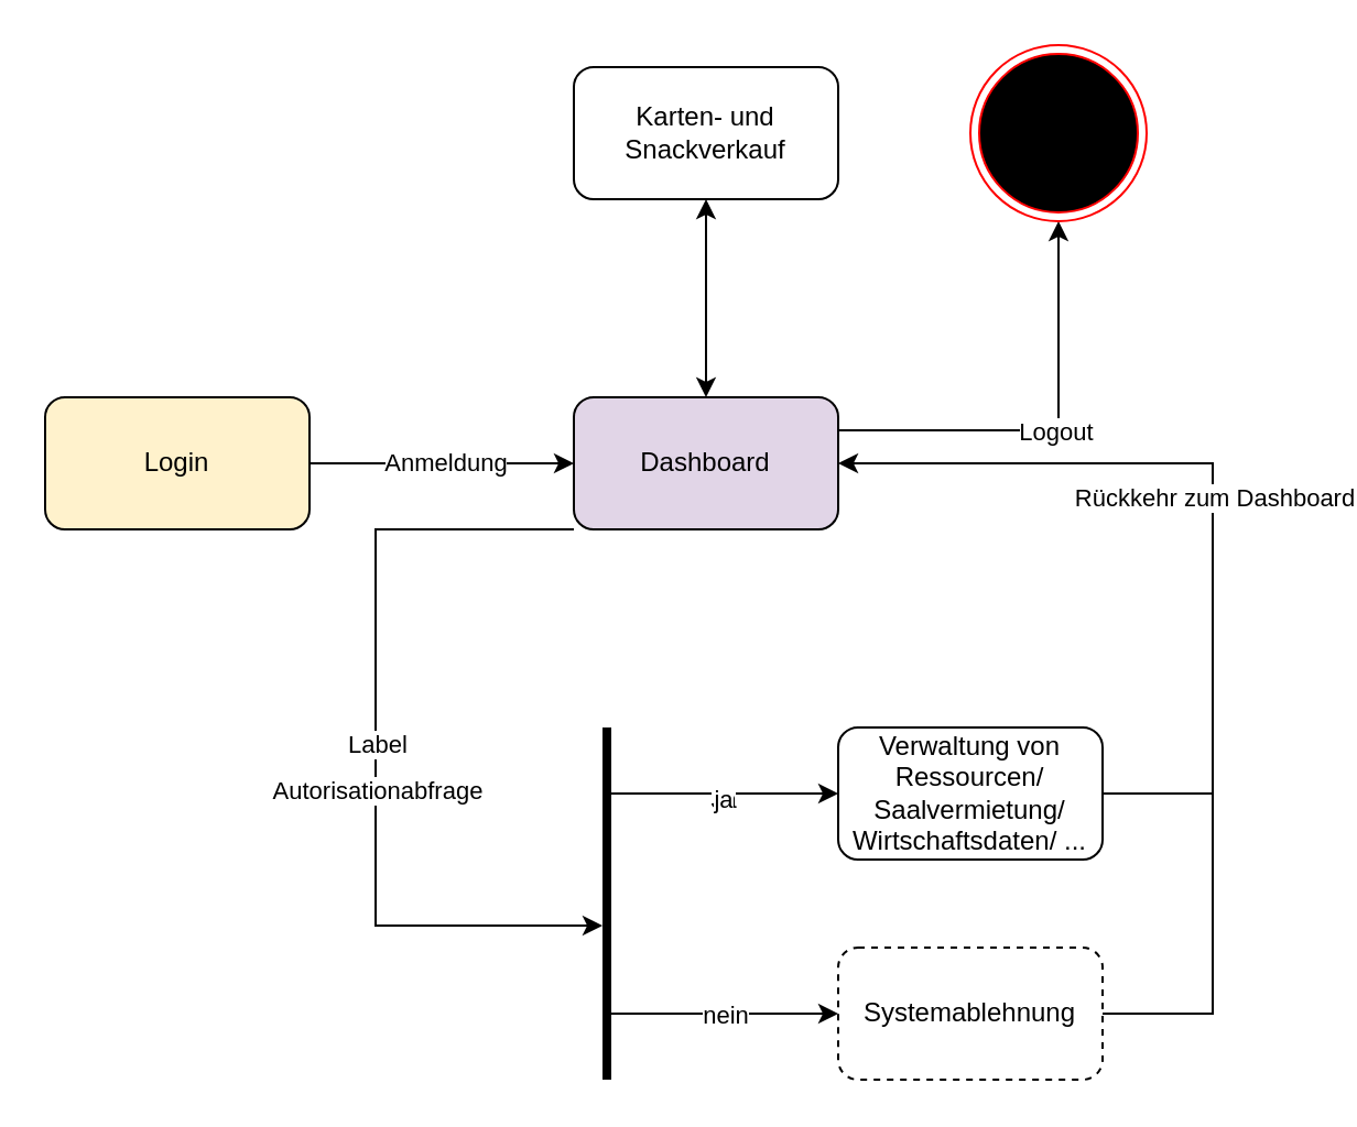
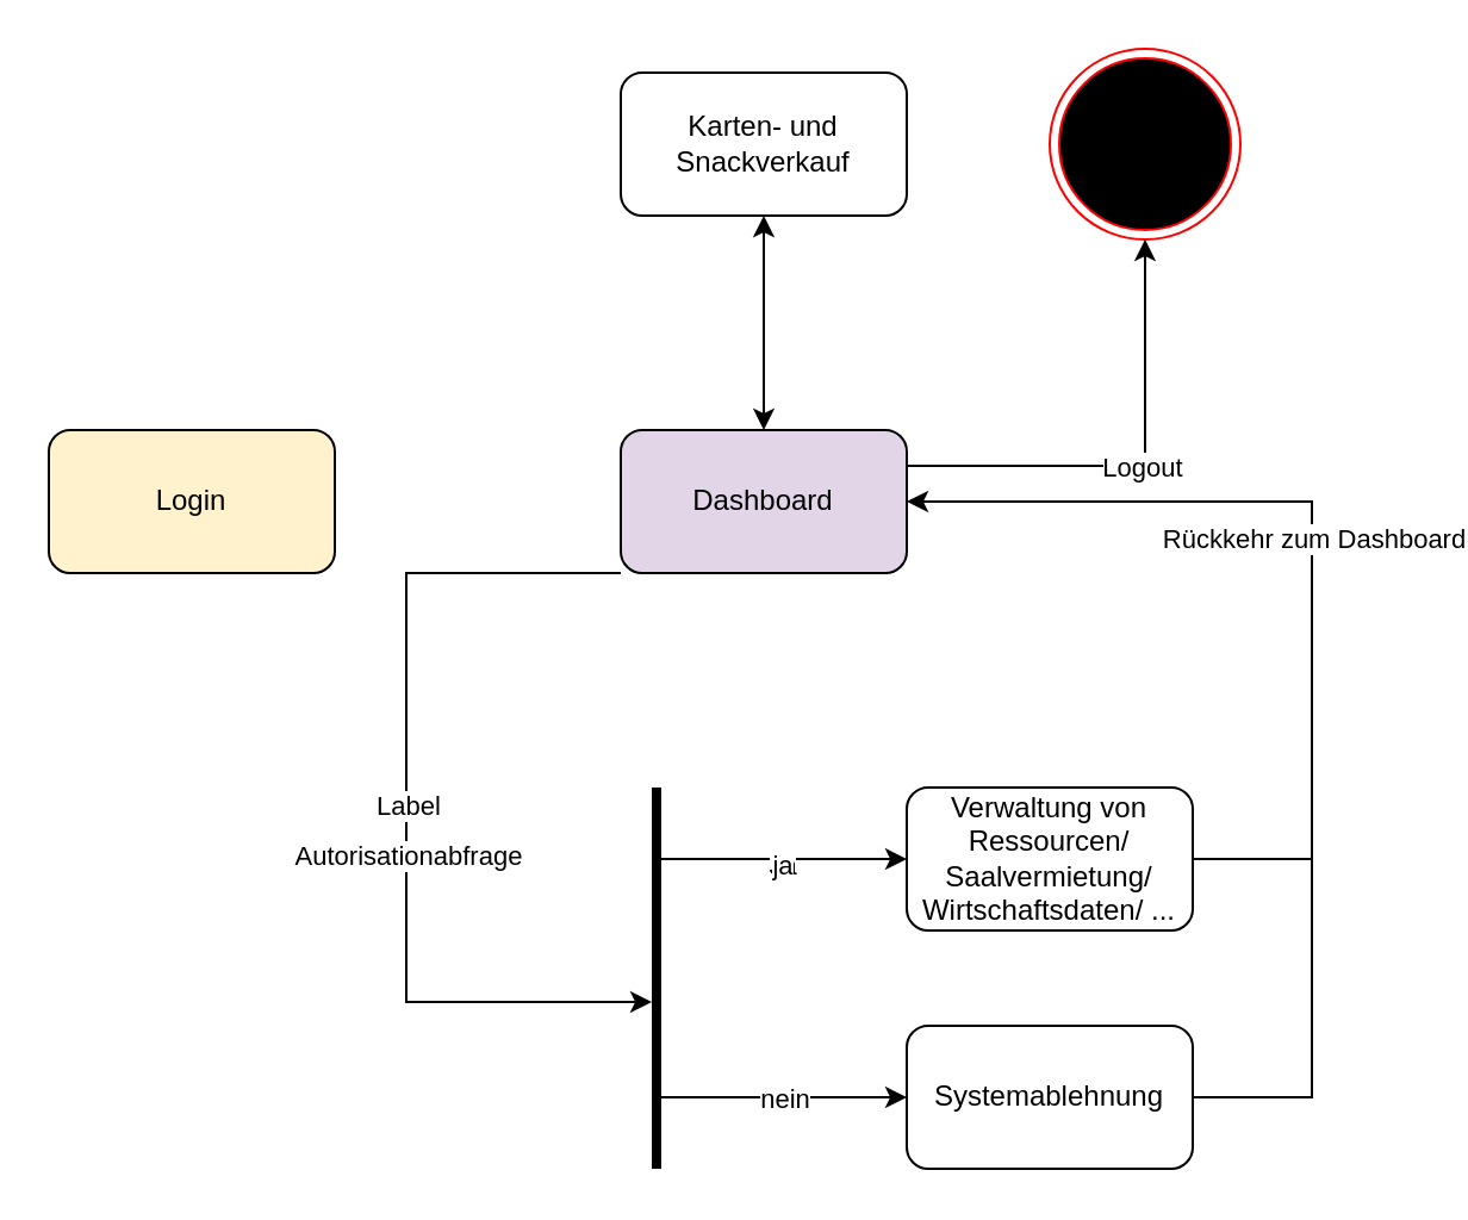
  <mxCell id="0" />
  <mxCell id="1" parent="0" />
  <mxCell id="2" value="Login" style="rounded=1;whiteSpace=wrap;html=1;fillColor=#fff2cc;" parent="1" vertex="1"><mxGeometry x="20" y="180" width="120" height="60" as="geometry" /></mxCell>
  <mxCell id="3" value="Dashboard" style="rounded=1;whiteSpace=wrap;html=1;fillColor=#e1d5e7;" parent="1" vertex="1"><mxGeometry x="260" y="180" width="120" height="60" as="geometry" /></mxCell>
- <mxCell id="4" value="" style="endArrow=classic;html=1;rounded=0;exitX=1;exitY=0.5;exitDx=0;exitDy=0;entryX=0;entryY=0.5;entryDx=0;entryDy=0;" parent="1" source="2" target="3" edge="1"><mxGeometry relative="1" as="geometry"><mxPoint x="190" y="220" as="sourcePoint" /><mxPoint x="150" y="250" as="targetPoint" /></mxGeometry></mxCell>
- <mxCell id="5" value="Label" style="edgeLabel;resizable=0;html=1;;align=center;verticalAlign=middle;" parent="4" connectable="0" vertex="1"><mxGeometry relative="1" as="geometry" /></mxCell>
- <mxCell id="6" value="Anmeldung" style="edgeLabel;html=1;align=center;verticalAlign=middle;resizable=0;points=[];" parent="4" vertex="1" connectable="0"><mxGeometry x="0.02" y="1" relative="1" as="geometry"><mxPoint as="offset" /></mxGeometry></mxCell>
  <mxCell id="7" value="Karten- und Snackverkauf" style="rounded=1;whiteSpace=wrap;html=1;" parent="1" vertex="1"><mxGeometry x="260" y="30" width="120" height="60" as="geometry" /></mxCell>
  <mxCell id="8" value="" style="endArrow=classic;startArrow=classic;html=1;rounded=0;entryX=0.5;entryY=1;entryDx=0;entryDy=0;exitX=0.5;exitY=0;exitDx=0;exitDy=0;" parent="1" source="3" target="7" edge="1"><mxGeometry width="50" height="50" relative="1" as="geometry"><mxPoint x="210" y="190" as="sourcePoint" /><mxPoint x="260" y="140" as="targetPoint" /></mxGeometry></mxCell>
  <mxCell id="9" value="" style="line;strokeWidth=4;direction=south;html=1;perimeter=backbonePerimeter;points=[];outlineConnect=0;" parent="1" vertex="1"><mxGeometry x="270" y="330" width="10" height="160" as="geometry" /></mxCell>
  <mxCell id="10" value="" style="endArrow=classic;html=1;rounded=0;exitX=0;exitY=1;exitDx=0;exitDy=0;" parent="1" source="3" target="9" edge="1"><mxGeometry relative="1" as="geometry"><mxPoint x="200" y="430" as="sourcePoint" /><mxPoint x="270" y="420" as="targetPoint" /><Array as="points"><mxPoint x="170" y="240" /><mxPoint x="170" y="420" /></Array></mxGeometry></mxCell>
  <mxCell id="11" value="Label" style="edgeLabel;resizable=0;html=1;;align=center;verticalAlign=middle;" parent="10" connectable="0" vertex="1"><mxGeometry relative="1" as="geometry" /></mxCell>
  <mxCell id="12" value="Autorisationabfrage" style="edgeLabel;html=1;align=center;verticalAlign=middle;resizable=0;points=[];" parent="10" vertex="1" connectable="0"><mxGeometry x="0.115" relative="1" as="geometry"><mxPoint as="offset" /></mxGeometry></mxCell>
  <mxCell id="13" value="Verwaltung von Ressourcen/ Saalvermietung/ Wirtschaftsdaten/ ..." style="rounded=1;whiteSpace=wrap;html=1;" parent="1" vertex="1"><mxGeometry x="380" y="330" width="120" height="60" as="geometry" /></mxCell>
- <mxCell id="14" value="Systemablehnung" style="rounded=1;whiteSpace=wrap;html=1;dashed=1;" parent="1" vertex="1"><mxGeometry x="380" y="430" width="120" height="60" as="geometry" /></mxCell>
+ <mxCell id="14" value="Systemablehnung" style="rounded=1;whiteSpace=wrap;html=1;" parent="1" vertex="1"><mxGeometry x="380" y="430" width="120" height="60" as="geometry" /></mxCell>
  <mxCell id="15" value="" style="endArrow=classic;html=1;rounded=0;entryX=0;entryY=0.5;entryDx=0;entryDy=0;" parent="1" source="9" target="13" edge="1"><mxGeometry relative="1" as="geometry"><mxPoint x="-50" y="450" as="sourcePoint" /><mxPoint x="50" y="450" as="targetPoint" /></mxGeometry></mxCell>
  <mxCell id="16" value="Ja" style="edgeLabel;html=1;align=center;verticalAlign=middle;resizable=0;points=[];" parent="15" vertex="1" connectable="0"><mxGeometry x="-0.024" y="-2" relative="1" as="geometry"><mxPoint as="offset" /></mxGeometry></mxCell>
  <mxCell id="17" value="ja" style="edgeLabel;html=1;align=center;verticalAlign=middle;resizable=0;points=[];" parent="15" vertex="1" connectable="0"><mxGeometry x="-0.024" y="-2" relative="1" as="geometry"><mxPoint as="offset" /></mxGeometry></mxCell>
  <mxCell id="18" value="" style="endArrow=classic;html=1;rounded=0;exitX=1;exitY=0.5;exitDx=0;exitDy=0;entryX=1;entryY=0.5;entryDx=0;entryDy=0;" parent="1" source="13" target="3" edge="1"><mxGeometry relative="1" as="geometry"><mxPoint x="430" y="200" as="sourcePoint" /><mxPoint x="550" y="210" as="targetPoint" /><Array as="points"><mxPoint x="550" y="360" /><mxPoint x="550" y="210" /></Array></mxGeometry></mxCell>
  <mxCell id="19" value="Rückkehr zum Dashboard" style="edgeLabel;resizable=0;html=1;;align=center;verticalAlign=middle;" parent="18" connectable="0" vertex="1"><mxGeometry relative="1" as="geometry" /></mxCell>
  <mxCell id="20" value="" style="endArrow=classic;html=1;rounded=0;entryX=0;entryY=0.5;entryDx=0;entryDy=0;" parent="1" source="9" target="14" edge="1"><mxGeometry relative="1" as="geometry"><mxPoint x="110" y="290" as="sourcePoint" /><mxPoint x="210" y="290" as="targetPoint" /></mxGeometry></mxCell>
  <mxCell id="21" value="nein" style="edgeLabel;resizable=0;html=1;;align=center;verticalAlign=middle;" parent="20" connectable="0" vertex="1"><mxGeometry relative="1" as="geometry" /></mxCell>
  <mxCell id="22" value="" style="endArrow=none;html=1;rounded=0;exitX=1;exitY=0.5;exitDx=0;exitDy=0;" parent="1" source="14" edge="1"><mxGeometry width="50" height="50" relative="1" as="geometry"><mxPoint x="310" y="590" as="sourcePoint" /><mxPoint x="550" y="360" as="targetPoint" /><Array as="points"><mxPoint x="550" y="460" /></Array></mxGeometry></mxCell>
  <mxCell id="23" value="" style="endArrow=classic;html=1;rounded=0;entryX=0.5;entryY=1;entryDx=0;entryDy=0;exitX=1;exitY=0.25;exitDx=0;exitDy=0;" parent="1" source="3" target="25" edge="1"><mxGeometry relative="1" as="geometry"><mxPoint x="420" y="170" as="sourcePoint" /><mxPoint x="480" y="100" as="targetPoint" /><Array as="points"><mxPoint x="480" y="195" /></Array></mxGeometry></mxCell>
  <mxCell id="24" value="Logout" style="edgeLabel;resizable=0;html=1;;align=center;verticalAlign=middle;" parent="23" connectable="0" vertex="1"><mxGeometry relative="1" as="geometry" /></mxCell>
  <mxCell id="25" value="" style="ellipse;html=1;shape=endState;fillColor=#000000;strokeColor=#ff0000;" vertex="1" parent="1"><mxGeometry x="440" y="20" width="80" height="80" as="geometry" /></mxCell>
